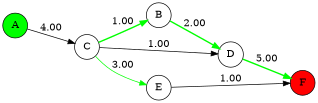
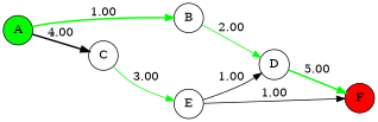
  digraph {
    rankdir=LR
    node [shape=circle]
    edge [color=green style=solid]
    A [fillcolor=green style=filled]
    B
    C
    D
    E
    F [fillcolor=red style=filled]
-   C -> B [label=1.00 style=bold]
-   A -> C [color=black label=4.00]
-   B -> D [label=2.00 style=bold]
-   C -> D [color=black label=1.00]
+   A -> B [label=1.00 style=bold]
+   A -> C [color=black label=4.00 style=bold]
+   B -> D [label=2.00]
+   E -> D [color=black label=1.00]
    C -> E [label=3.00]
    D -> F [label=5.00 style=bold]
    E -> F [color=black label=1.00]
  }
